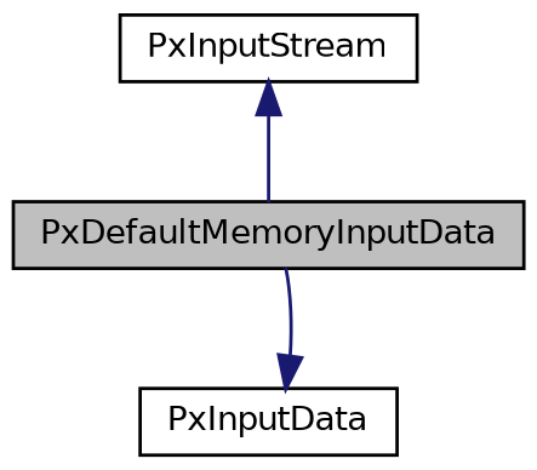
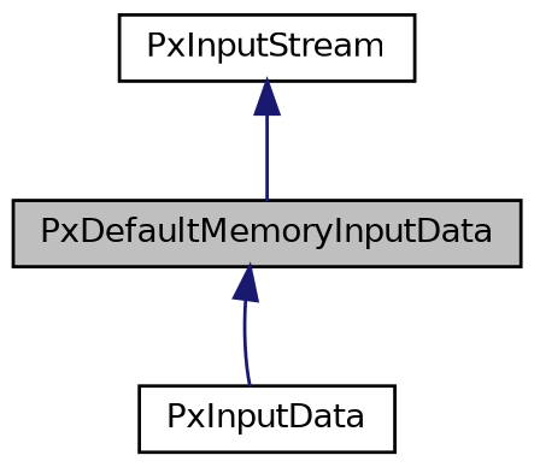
  digraph {
    node [color=black fillcolor=white fontname=Helvetica fontsize=10 shape=record style=filled]
    edge [color=midnightblue dir=back fontname=Helvetica fontsize=10 labelfontname=Helvetica labelfontsize=10 style=solid]
    n1 [fillcolor=grey75 fontcolor=black height=0.2 label=PxDefaultMemoryInputData width=0.4]
    n2 [height=0.2 label=PxInputData width=0.4]
    n3 [height=0.2 label=PxInputStream width=0.4]
-   n2 -> n1
+   n1 -> n2
    n3 -> n1
  }
